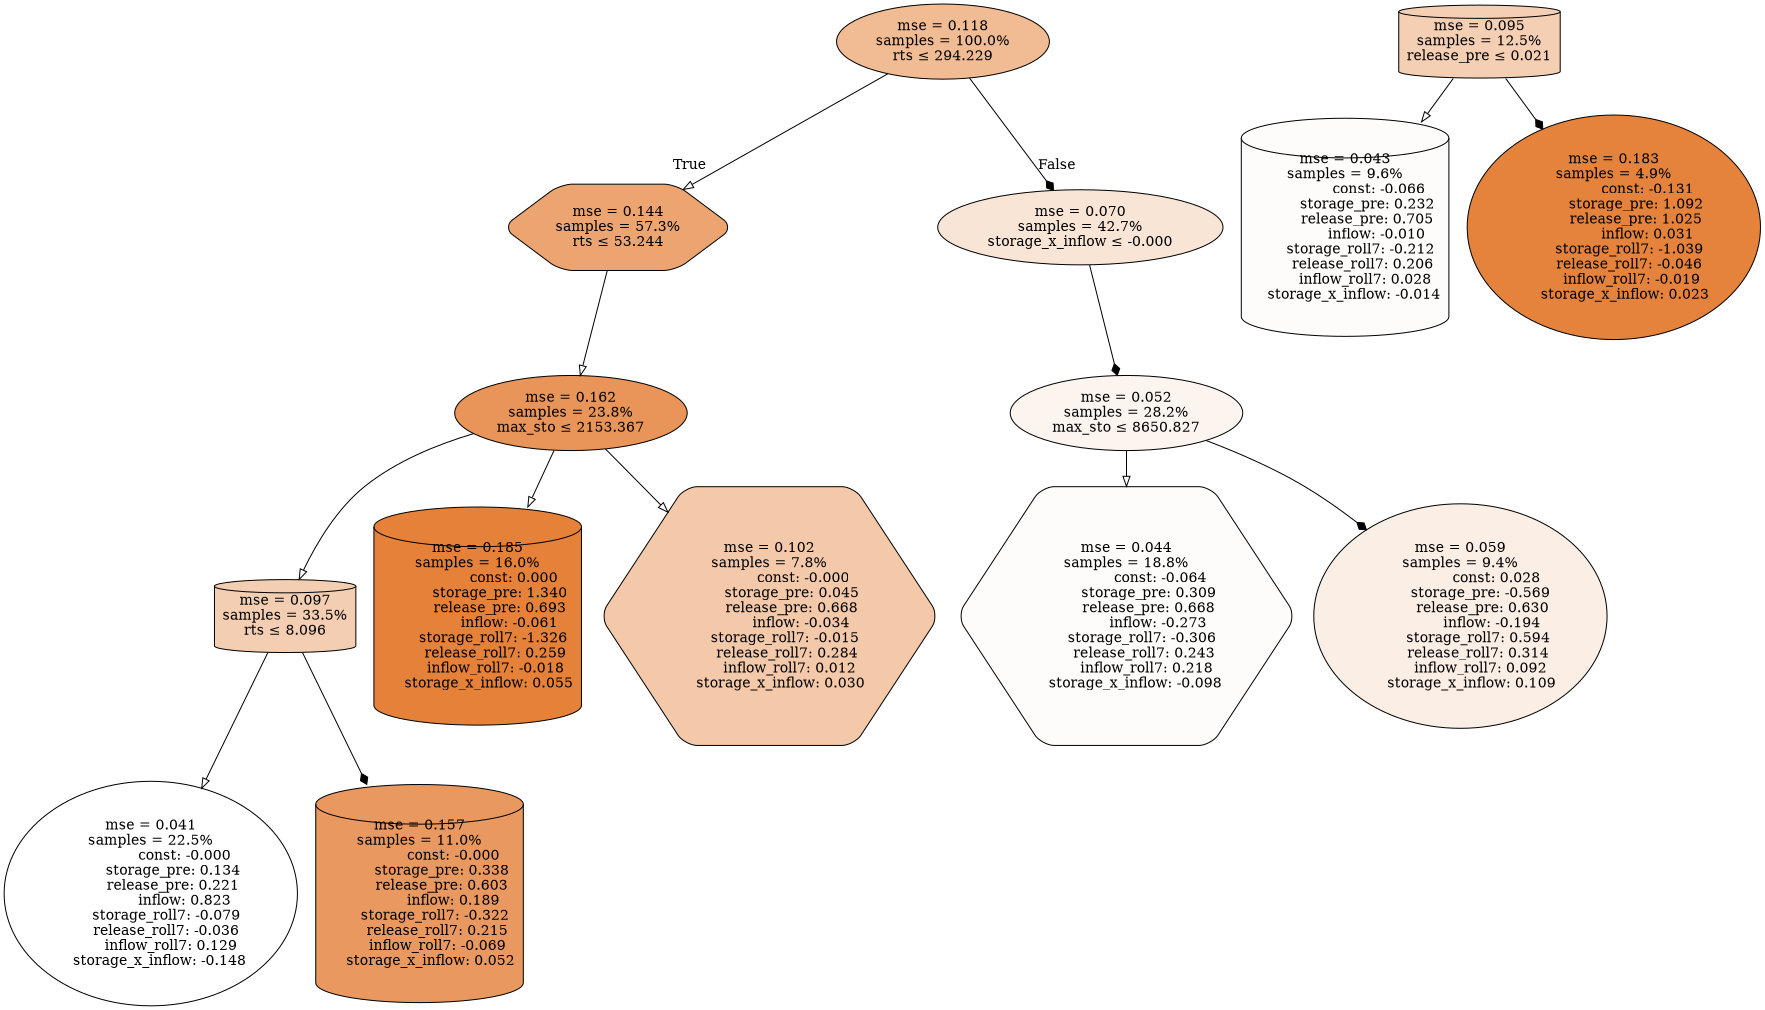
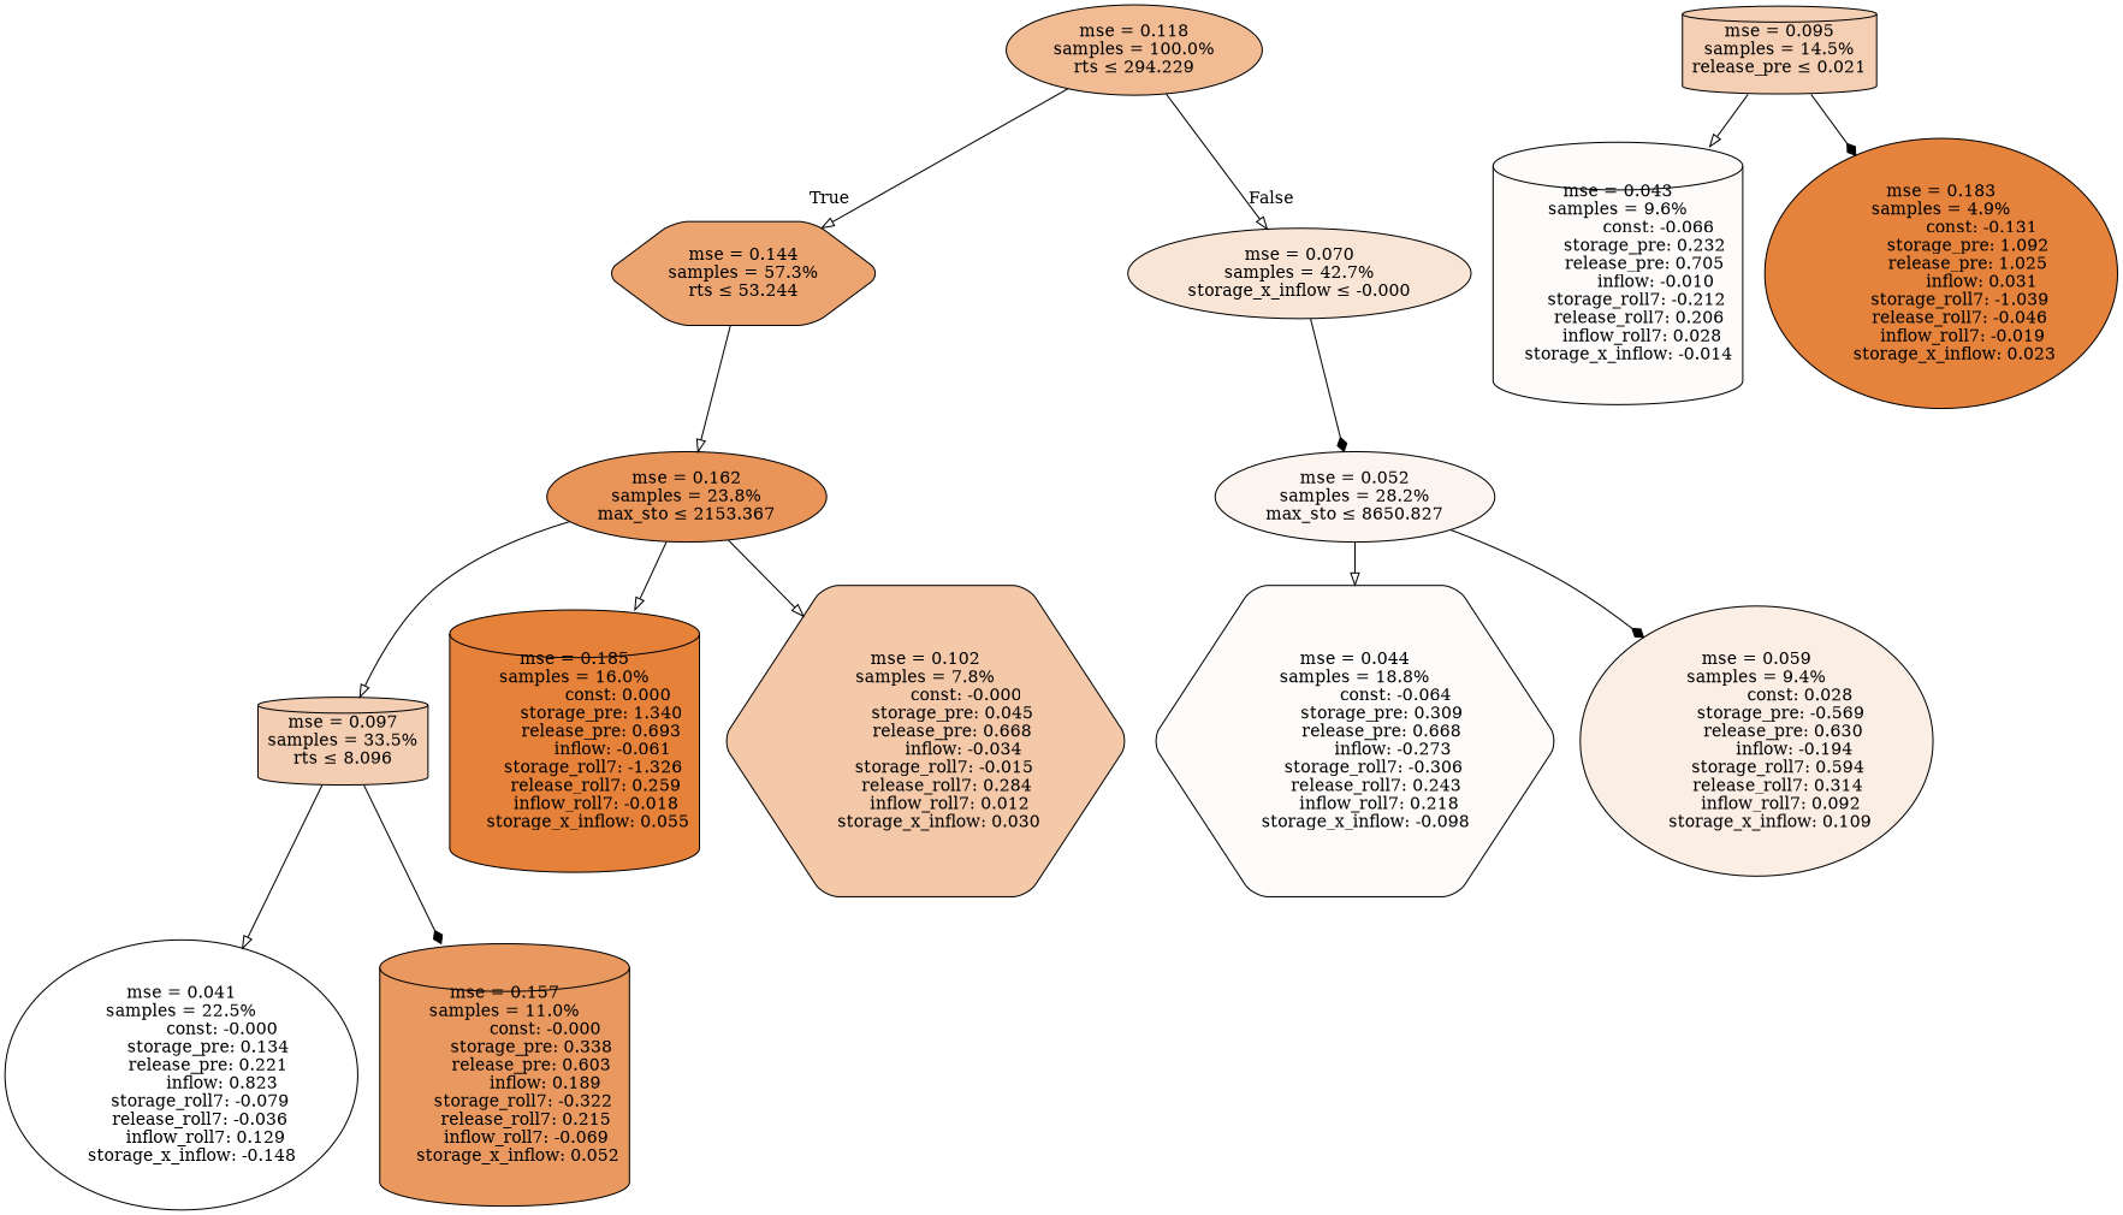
  digraph {
    fontname="DejaVu Serif"
    node [color=black fontname="DejaVu Serif" shape=ellipse style="filled, rounded"]
    edge [arrowhead=onormal fontname="DejaVu Serif"]
    n1 [fillcolor="#f1bb94" label="mse = 0.118\nsamples = 100.0%\nrts &le; 294.229"]
    n2 [fillcolor="#eca571" label="mse = 0.144\nsamples = 57.3%\nrts &le; 53.244" shape=hexagon]
    n3 [fillcolor="#f9e5d6" label="mse = 0.070\nsamples = 42.7%\nstorage_x_inflow &le; -0.000"]
    n4 [fillcolor="#e99458" label="mse = 0.162\nsamples = 23.8%\nmax_sto &le; 2153.367"]
    n5 [fillcolor="#fcf4ef" label="mse = 0.052\nsamples = 28.2%\nmax_sto &le; 8650.827"]
    n6 [fillcolor="#f4ceb2" label="mse = 0.097\nsamples = 33.5%\nrts &le; 8.096" shape=cylinder]
    n7 [fillcolor="#ffffff" label="mse = 0.041\nsamples = 22.5%\n               const: -0.000\n          storage_pre: 0.134\n          release_pre: 0.221\n               inflow: 0.823\n       storage_roll7: -0.079\n       release_roll7: -0.036\n         inflow_roll7: 0.129\n    storage_x_inflow: -0.148"]
    n8 [fillcolor="#e9995f" label="mse = 0.157\nsamples = 11.0%\n               const: -0.000\n          storage_pre: 0.338\n          release_pre: 0.603\n               inflow: 0.189\n       storage_roll7: -0.322\n        release_roll7: 0.215\n        inflow_roll7: -0.069\n     storage_x_inflow: 0.052" shape=cylinder]
    n9 [fillcolor="#e58139" label="mse = 0.185\nsamples = 16.0%\n                const: 0.000\n          storage_pre: 1.340\n          release_pre: 0.693\n              inflow: -0.061\n       storage_roll7: -1.326\n        release_roll7: 0.259\n        inflow_roll7: -0.018\n     storage_x_inflow: 0.055" shape=cylinder]
    n10 [fillcolor="#f3c9aa" label="mse = 0.102\nsamples = 7.8%\n               const: -0.000\n          storage_pre: 0.045\n          release_pre: 0.668\n              inflow: -0.034\n       storage_roll7: -0.015\n        release_roll7: 0.284\n         inflow_roll7: 0.012\n     storage_x_inflow: 0.030" shape=hexagon]
    n11 [fillcolor="#fefcfa" label="mse = 0.044\nsamples = 18.8%\n               const: -0.064\n          storage_pre: 0.309\n          release_pre: 0.668\n              inflow: -0.273\n       storage_roll7: -0.306\n        release_roll7: 0.243\n         inflow_roll7: 0.218\n    storage_x_inflow: -0.098" shape=hexagon]
    n12 [fillcolor="#fbeee5" label="mse = 0.059\nsamples = 9.4%\n                const: 0.028\n         storage_pre: -0.569\n          release_pre: 0.630\n              inflow: -0.194\n        storage_roll7: 0.594\n        release_roll7: 0.314\n         inflow_roll7: 0.092\n     storage_x_inflow: 0.109"]
-   n13 [fillcolor="#f5cfb4" label="mse = 0.095\nsamples = 12.5%\nrelease_pre &le; 0.021" shape=cylinder]
+   n13 [fillcolor="#f5cfb4" label="mse = 0.095\nsamples = 14.5%\nrelease_pre &le; 0.021" shape=cylinder]
    n14 [fillcolor="#fefcfb" label="mse = 0.043\nsamples = 9.6%\n               const: -0.066\n          storage_pre: 0.232\n          release_pre: 0.705\n              inflow: -0.010\n       storage_roll7: -0.212\n        release_roll7: 0.206\n         inflow_roll7: 0.028\n    storage_x_inflow: -0.014" shape=cylinder]
    n15 [fillcolor="#e5823b" label="mse = 0.183\nsamples = 4.9%\n               const: -0.131\n          storage_pre: 1.092\n          release_pre: 1.025\n               inflow: 0.031\n       storage_roll7: -1.039\n       release_roll7: -0.046\n        inflow_roll7: -0.019\n     storage_x_inflow: 0.023"]
    n1 -> n2 [headlabel=True labelangle=45 labeldistance=2.5]
-   n1 -> n3 [arrowhead=diamond headlabel=False labelangle=-45 labeldistance=2.5]
+   n1 -> n3 [headlabel=False labelangle=-45 labeldistance=2.5]
    n2 -> n4
    n3 -> n5 [arrowhead=diamond]
    n4 -> n6
    n4 -> n9
    n4 -> n10
    n5 -> n11
    n5 -> n12 [arrowhead=diamond]
    n6 -> n7
    n6 -> n8 [arrowhead=diamond]
    n13 -> n14
    n13 -> n15 [arrowhead=diamond]
  }
